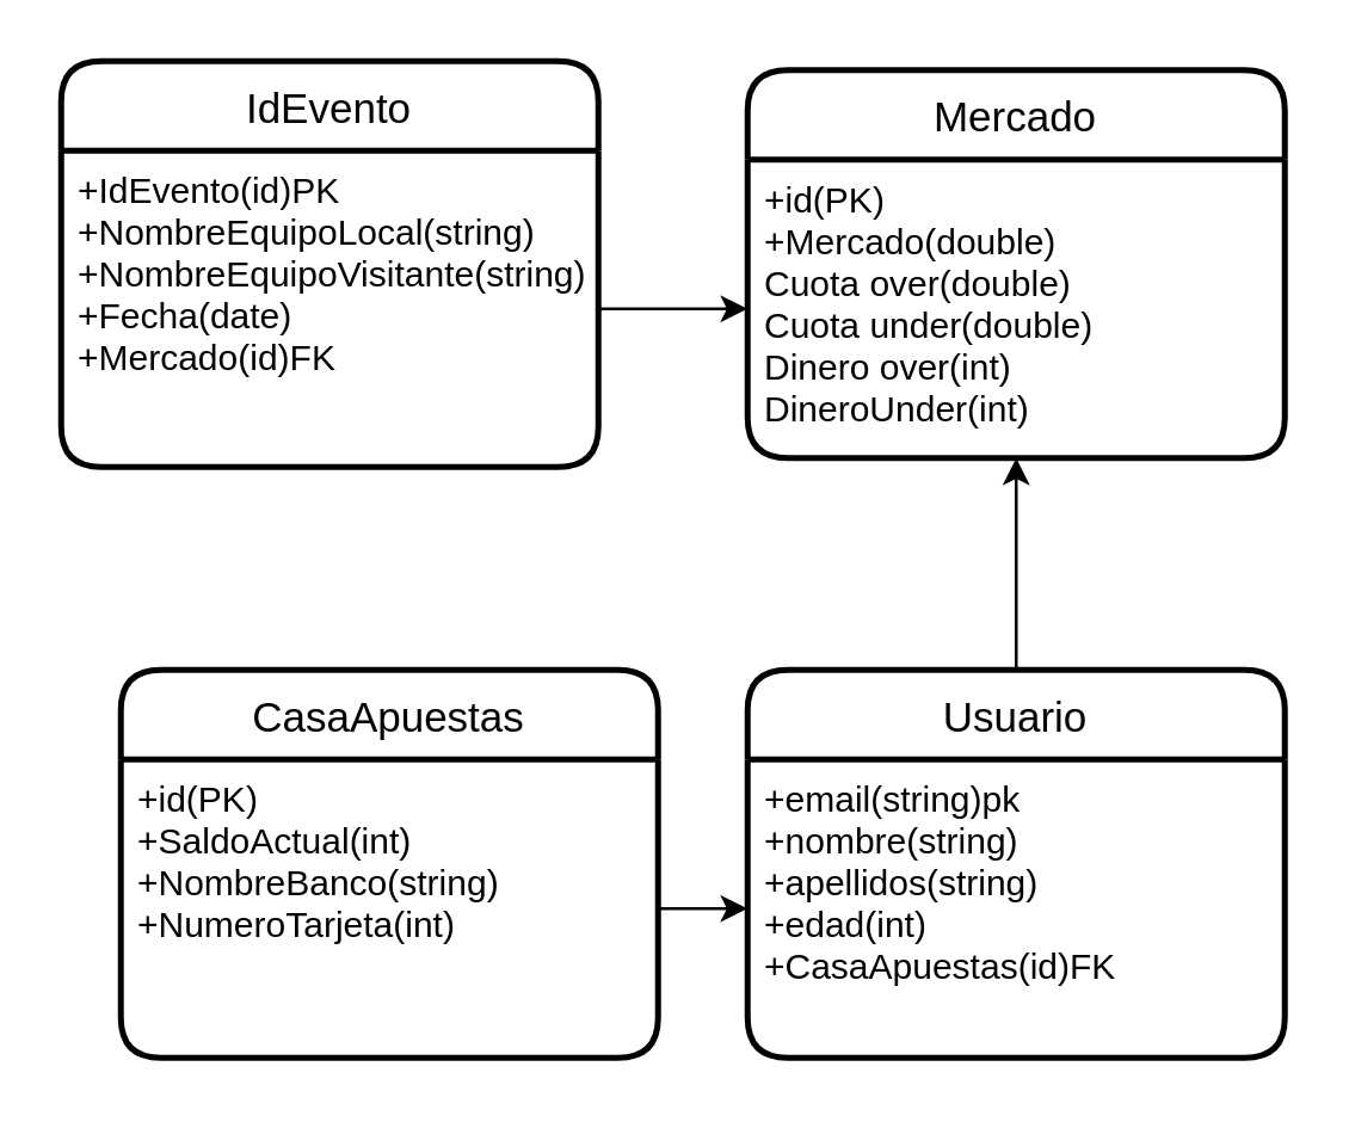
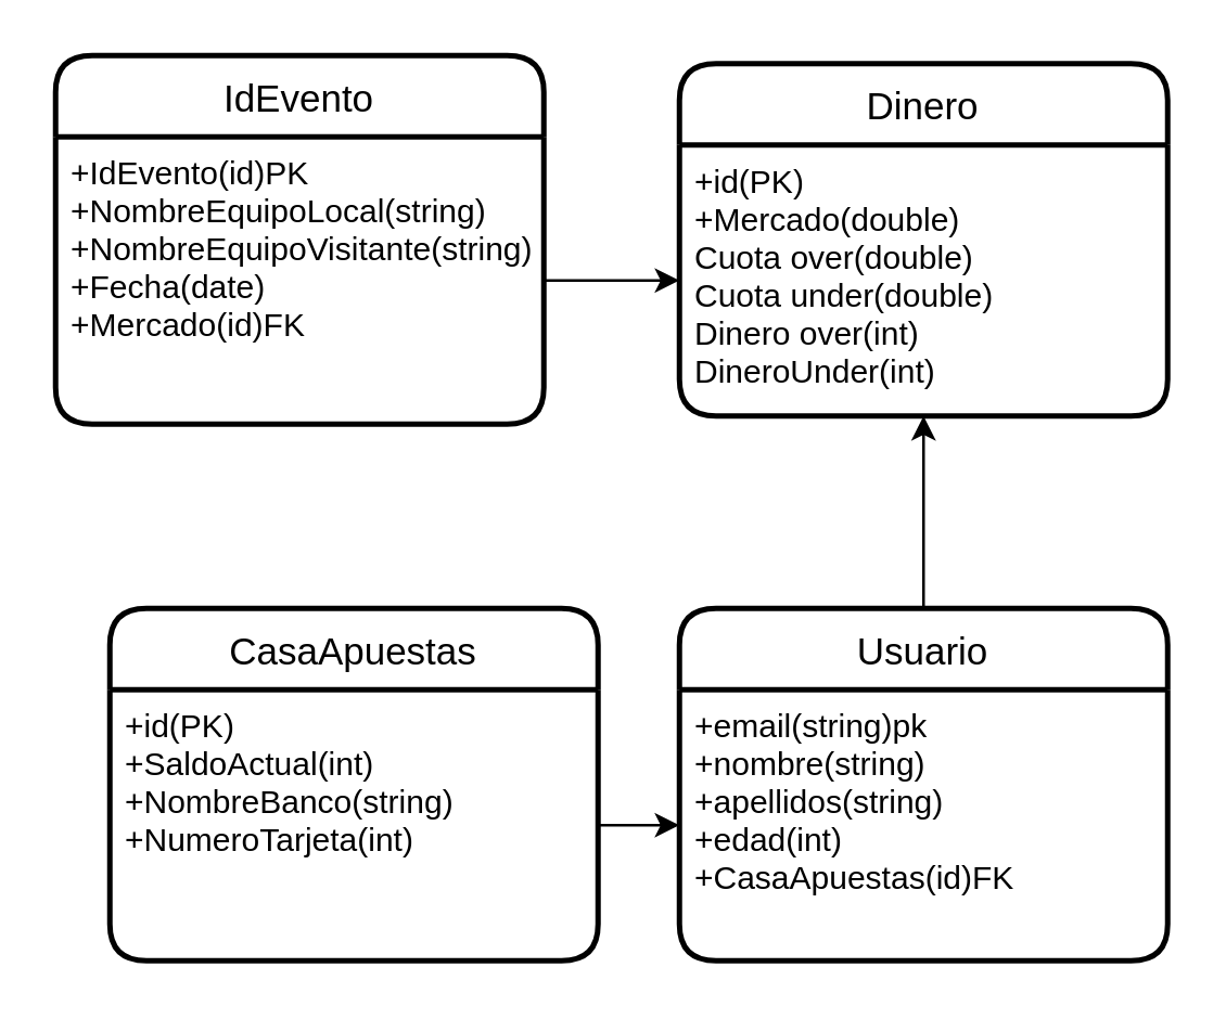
  <mxCell id="0" />
  <mxCell id="1" parent="0" />
  <mxCell id="2" style="edgeStyle=orthogonalEdgeStyle;rounded=0;orthogonalLoop=1;jettySize=auto;html=1;exitX=1;exitY=0.5;exitDx=0;exitDy=0;entryX=0;entryY=0.5;entryDx=0;entryDy=0;" parent="1" source="6" target="4" edge="1"><mxGeometry relative="1" as="geometry"><mxPoint x="250" y="99" as="targetPoint" /></mxGeometry></mxCell>
- <mxCell id="3" value="Mercado" style="swimlane;childLayout=stackLayout;horizontal=1;startSize=30;horizontalStack=0;rounded=1;fontSize=14;fontStyle=0;strokeWidth=2;resizeParent=0;resizeLast=1;shadow=0;dashed=0;align=center;" parent="1" vertex="1"><mxGeometry x="250" y="23" width="180" height="130" as="geometry" /></mxCell>
+ <mxCell id="3" value="Dinero" style="swimlane;childLayout=stackLayout;horizontal=1;startSize=30;horizontalStack=0;rounded=1;fontSize=14;fontStyle=0;strokeWidth=2;resizeParent=0;resizeLast=1;shadow=0;dashed=0;align=center;" parent="1" vertex="1"><mxGeometry x="250" y="23" width="180" height="130" as="geometry" /></mxCell>
  <mxCell id="4" value="+id(PK)&#10;+Mercado(double)&#10;Cuota over(double)&#10;Cuota under(double)&#10;Dinero over(int)&#10;DineroUnder(int)" style="align=left;strokeColor=none;fillColor=none;spacingLeft=4;fontSize=12;verticalAlign=top;resizable=0;rotatable=0;part=1;" parent="3" vertex="1"><mxGeometry y="30" width="180" height="100" as="geometry" /></mxCell>
  <mxCell id="5" value="IdEvento" style="swimlane;childLayout=stackLayout;horizontal=1;startSize=30;horizontalStack=0;rounded=1;fontSize=14;fontStyle=0;strokeWidth=2;resizeParent=0;resizeLast=1;shadow=0;dashed=0;align=center;" parent="1" vertex="1"><mxGeometry x="20" y="20" width="180" height="136" as="geometry" /></mxCell>
  <mxCell id="6" value="+IdEvento(id)PK&#10;+NombreEquipoLocal(string)&#10;+NombreEquipoVisitante(string)&#10;+Fecha(date)&#10;+Mercado(id)FK" style="align=left;strokeColor=none;fillColor=none;spacingLeft=4;fontSize=12;verticalAlign=top;resizable=0;rotatable=0;part=1;" parent="5" vertex="1"><mxGeometry y="30" width="180" height="106" as="geometry" /></mxCell>
  <mxCell id="7" style="edgeStyle=orthogonalEdgeStyle;rounded=0;orthogonalLoop=1;jettySize=auto;html=1;exitX=0.5;exitY=0;exitDx=0;exitDy=0;entryX=0.5;entryY=1;entryDx=0;entryDy=0;" parent="1" source="8" target="4" edge="1"><mxGeometry relative="1" as="geometry" /></mxCell>
  <mxCell id="8" value="Usuario" style="swimlane;childLayout=stackLayout;horizontal=1;startSize=30;horizontalStack=0;rounded=1;fontSize=14;fontStyle=0;strokeWidth=2;resizeParent=0;resizeLast=1;shadow=0;dashed=0;align=center;" parent="1" vertex="1"><mxGeometry x="250" y="224" width="180" height="130" as="geometry" /></mxCell>
  <mxCell id="9" value="+email(string)pk&#10;+nombre(string)&#10;+apellidos(string)&#10;+edad(int)&#10;+CasaApuestas(id)FK" style="align=left;strokeColor=none;fillColor=none;spacingLeft=4;fontSize=12;verticalAlign=top;resizable=0;rotatable=0;part=1;" parent="8" vertex="1"><mxGeometry y="30" width="180" height="100" as="geometry" /></mxCell>
  <mxCell id="10" value="CasaApuestas" style="swimlane;childLayout=stackLayout;horizontal=1;startSize=30;horizontalStack=0;rounded=1;fontSize=14;fontStyle=0;strokeWidth=2;resizeParent=0;resizeLast=1;shadow=0;dashed=0;align=center;" parent="1" vertex="1"><mxGeometry x="40" y="224" width="180" height="130" as="geometry" /></mxCell>
  <mxCell id="11" value="+id(PK)&#10;+SaldoActual(int)&#10;+NombreBanco(string)&#10;+NumeroTarjeta(int)" style="align=left;strokeColor=none;fillColor=none;spacingLeft=4;fontSize=12;verticalAlign=top;resizable=0;rotatable=0;part=1;" parent="10" vertex="1"><mxGeometry y="30" width="180" height="100" as="geometry" /></mxCell>
  <mxCell id="12" style="edgeStyle=orthogonalEdgeStyle;rounded=0;orthogonalLoop=1;jettySize=auto;html=1;exitX=1;exitY=0.5;exitDx=0;exitDy=0;entryX=0;entryY=0.5;entryDx=0;entryDy=0;" parent="1" source="11" target="9" edge="1"><mxGeometry relative="1" as="geometry" /></mxCell>
